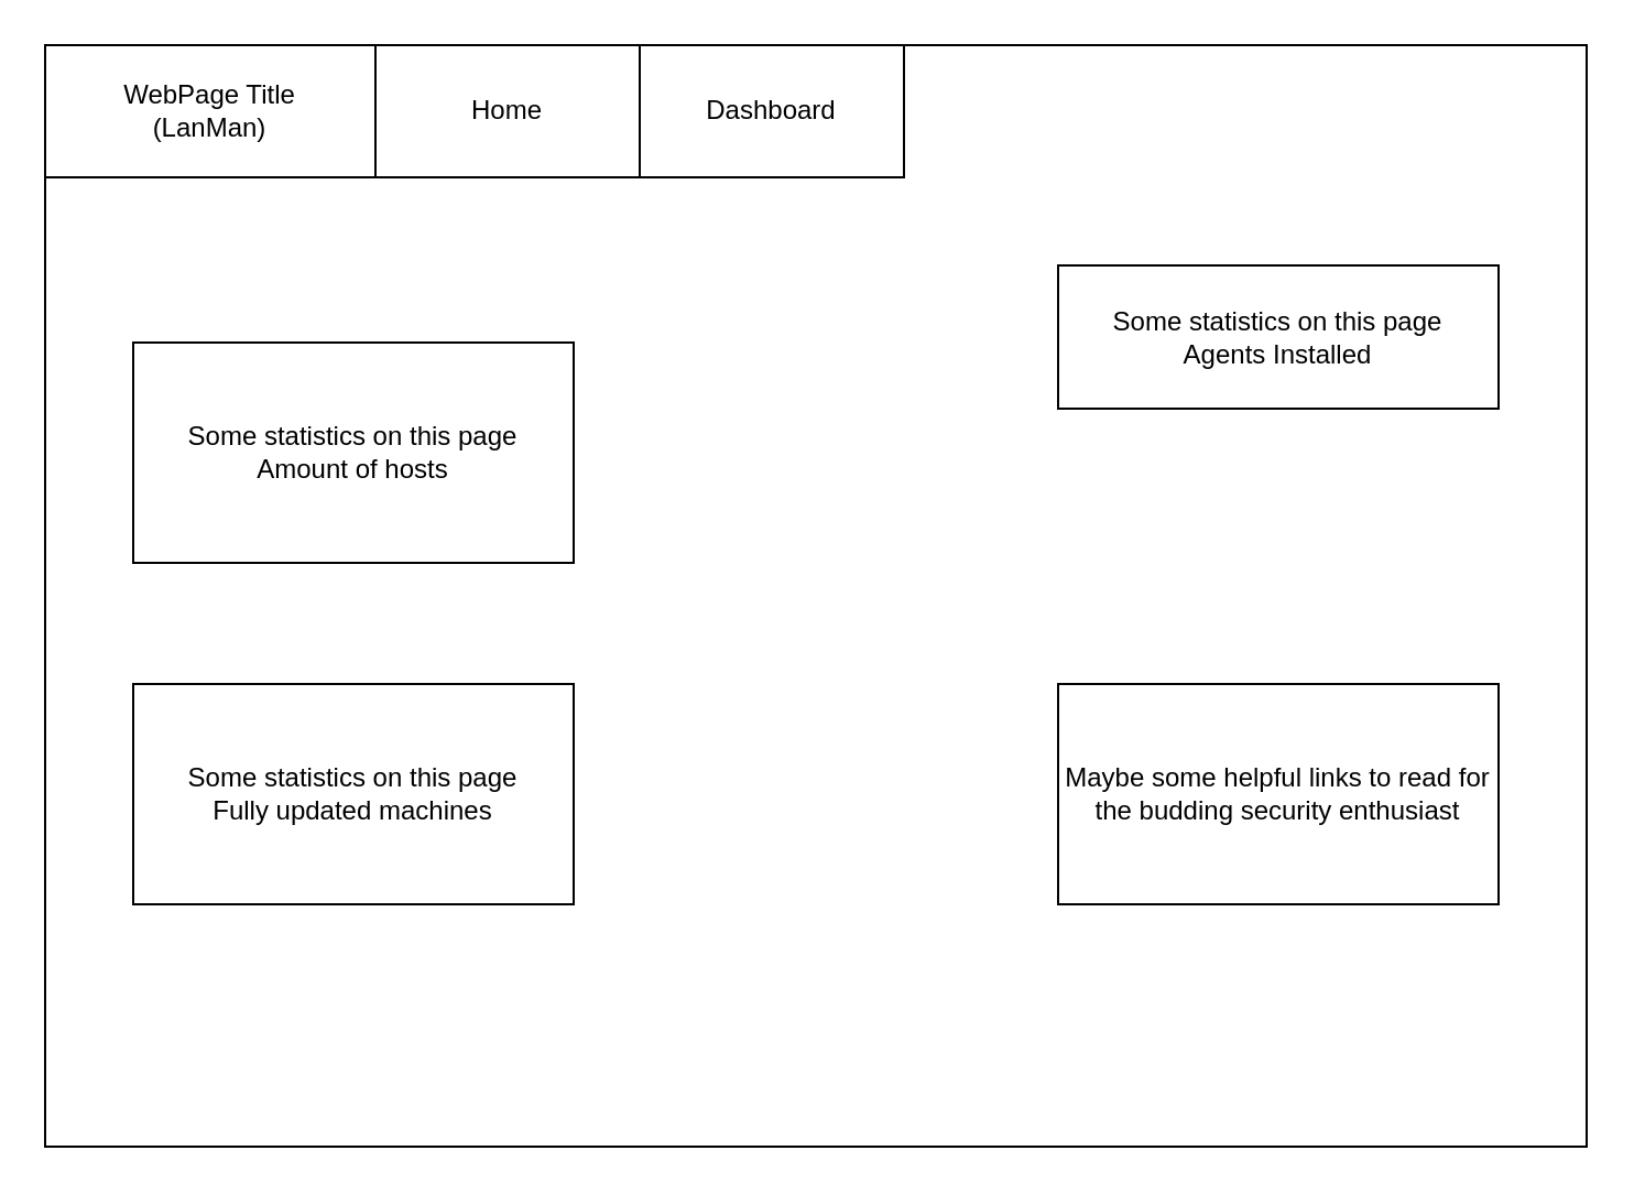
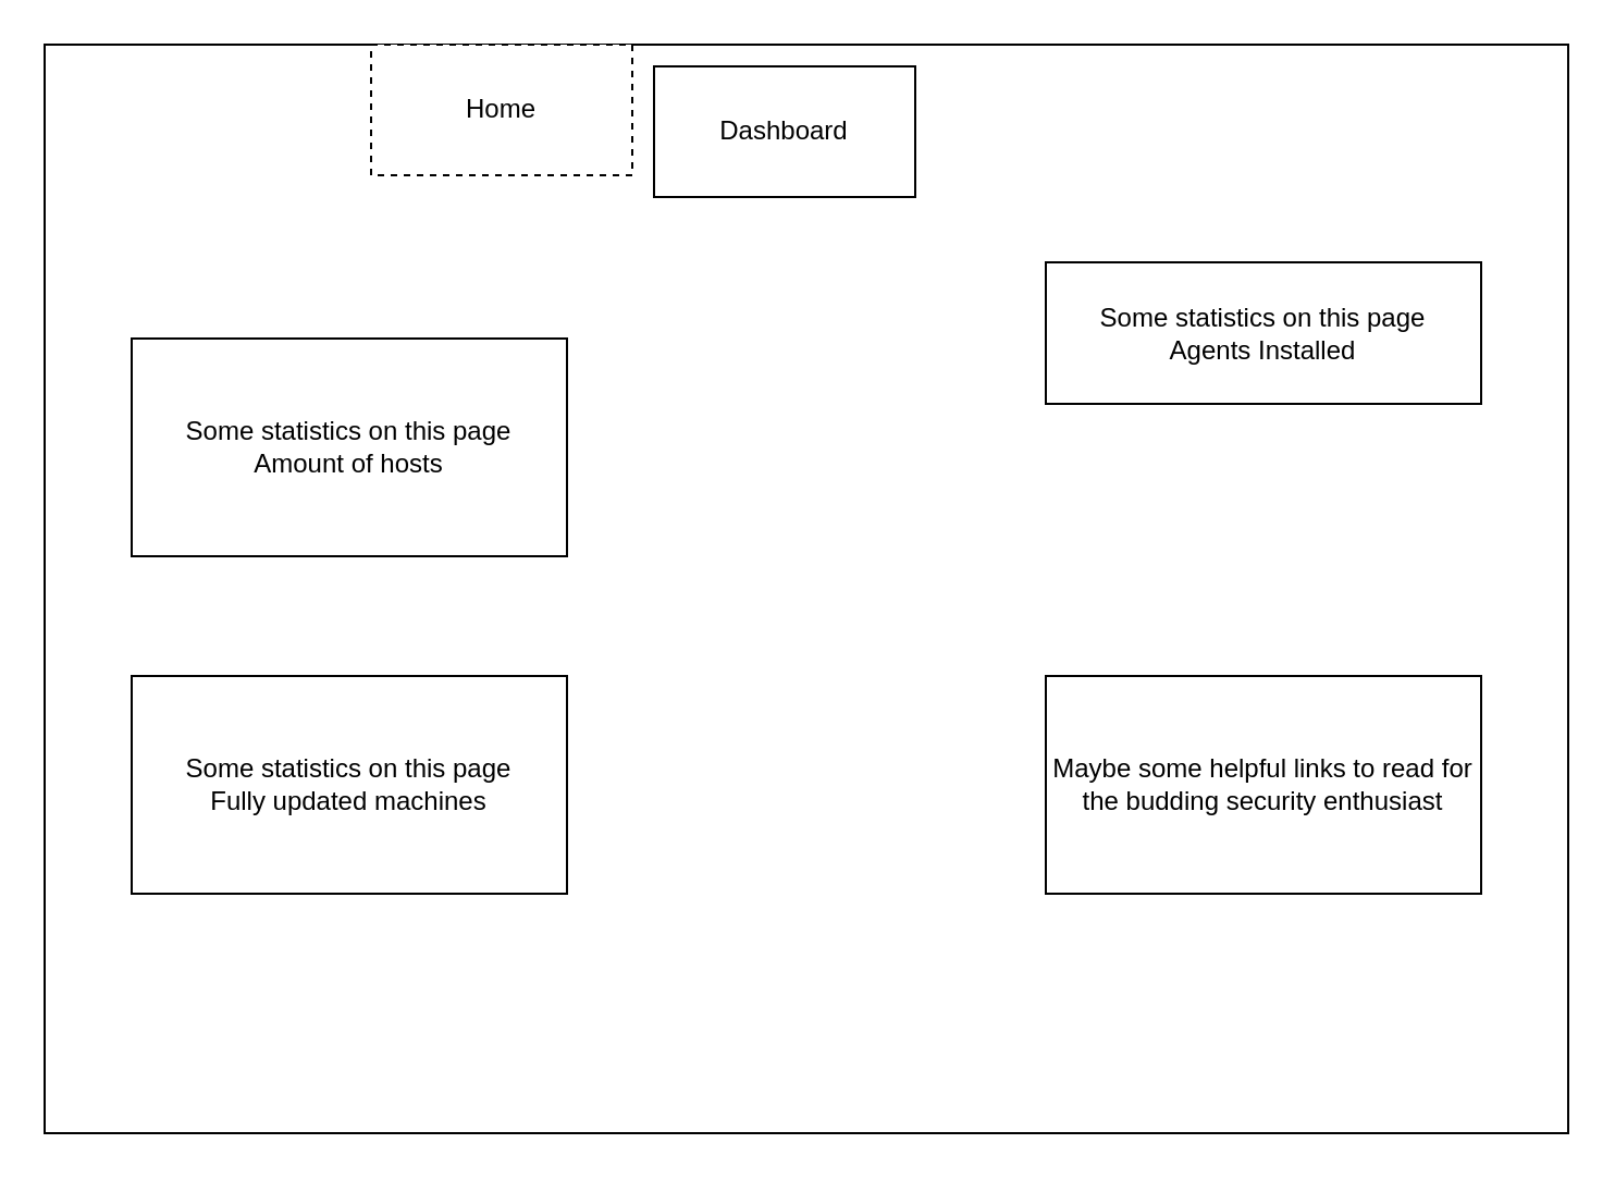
  <mxCell id="0" />
  <mxCell id="1" parent="0" />
  <mxCell id="2" value="" style="rounded=0;whiteSpace=wrap;html=1;fillColor=default;strokeColor=default;fontColor=default;" vertex="1" parent="1"><mxGeometry x="20" y="20" width="700" height="500" as="geometry" /></mxCell>
- <mxCell id="3" value="WebPage Title&lt;br&gt;(LanMan)" style="rounded=0;whiteSpace=wrap;html=1;fontColor=default;strokeColor=default;fillColor=default;" vertex="1" parent="1"><mxGeometry x="20" y="20" width="150" height="60" as="geometry" /></mxCell>
- <mxCell id="4" value="Home" style="rounded=0;whiteSpace=wrap;html=1;fontColor=default;strokeColor=default;fillColor=default;" vertex="1" parent="1"><mxGeometry x="170" y="20" width="120" height="60" as="geometry" /></mxCell>
- <mxCell id="5" value="Dashboard" style="rounded=0;whiteSpace=wrap;html=1;fontColor=default;strokeColor=default;fillColor=default;" vertex="1" parent="1"><mxGeometry x="290" y="20" width="120" height="60" as="geometry" /></mxCell>
+ <mxCell id="4" value="Home" style="rounded=0;whiteSpace=wrap;html=1;fontColor=default;strokeColor=default;fillColor=default;dashed=1;" vertex="1" parent="1"><mxGeometry x="170" y="20" width="120" height="60" as="geometry" /></mxCell>
+ <mxCell id="5" value="Dashboard" style="rounded=0;whiteSpace=wrap;html=1;fontColor=default;strokeColor=default;fillColor=default;" vertex="1" parent="1"><mxGeometry x="300" y="30" width="120" height="60" as="geometry" /></mxCell>
  <mxCell id="6" value="Some statistics on this page&lt;br&gt;Amount of hosts" style="rounded=0;whiteSpace=wrap;html=1;fillColor=default;strokeColor=default;fontColor=default;" vertex="1" parent="1"><mxGeometry x="60" y="155" width="200" height="100" as="geometry" /></mxCell>
  <mxCell id="7" value="Some statistics on this page&lt;br&gt;Agents Installed" style="rounded=0;whiteSpace=wrap;html=1;fillColor=default;strokeColor=default;fontColor=default;" vertex="1" parent="1"><mxGeometry x="480" y="120" width="200" height="65" as="geometry" /></mxCell>
  <mxCell id="8" value="Some statistics on this page&lt;br&gt;Fully updated machines" style="rounded=0;whiteSpace=wrap;html=1;fillColor=default;strokeColor=default;fontColor=default;" vertex="1" parent="1"><mxGeometry x="60" y="310" width="200" height="100" as="geometry" /></mxCell>
  <mxCell id="9" value="Maybe some helpful links to read for the budding security enthusiast" style="rounded=0;whiteSpace=wrap;html=1;fillColor=default;strokeColor=default;fontColor=default;" vertex="1" parent="1"><mxGeometry x="480" y="310" width="200" height="100" as="geometry" /></mxCell>
